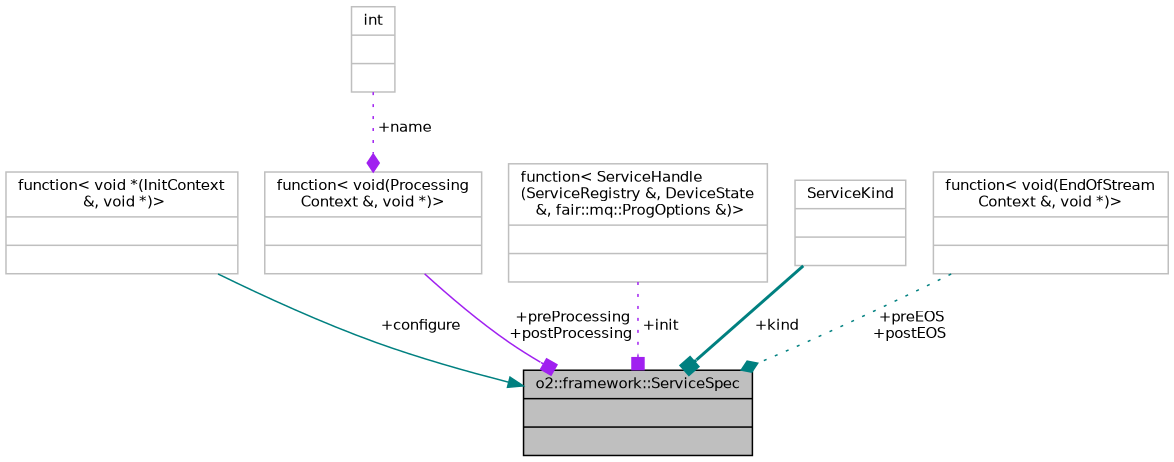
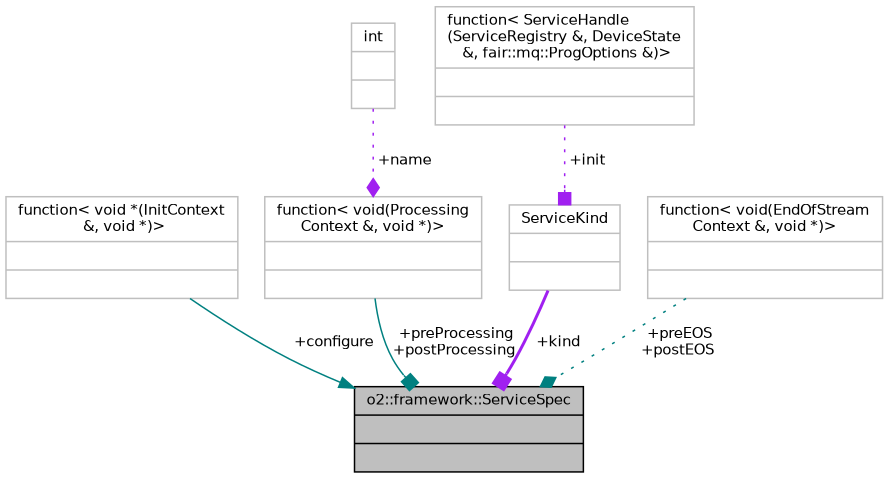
  digraph {
    node [color=grey75 fontname=Helvetica fontsize=10 shape=record]
    edge [arrowhead=box color=teal fontname=Helvetica fontsize=10 labelfontname=Helvetica labelfontsize=10 style=dotted]
    n1 [color=black fillcolor=grey75 fontcolor=black height=0.2 label="{o2::framework::ServiceSpec\n||}" style=filled width=0.4]
    n2 [height=0.2 label="{function\< void *(InitContext\l &, void *)\>\n||}" width=0.4]
    n3 [height=0.2 label="{function\< void(Processing\lContext &, void *)\>\n||}" width=0.4]
    n4 [height=0.2 label="{function\< ServiceHandle\l(ServiceRegistry &, DeviceState\l &, fair::mq::ProgOptions &)\>\n||}" width=0.4]
    n5 [height=0.2 label="{int\n||}" width=0.4]
    n6 [height=0.2 label="{ServiceKind\n||}" width=0.4]
    n7 [height=0.2 label="{function\< void(EndOfStream\lContext &, void *)\>\n||}" width=0.4]
    n2 -> n1 [arrowhead=normal label=" +configure" style=solid]
-   n3 -> n1 [color=purple label=" +preProcessing\n+postProcessing" style=solid]
-   n4 -> n1 [color=purple label=" +init"]
+   n3 -> n1 [label=" +preProcessing\n+postProcessing" style=solid]
+   n4 -> n6 [color=purple label=" +init"]
    n5 -> n3 [arrowhead=diamond color=purple label=" +name"]
-   n6 -> n1 [label=" +kind" style=bold]
+   n6 -> n1 [color=purple label=" +kind" style=bold]
    n7 -> n1 [arrowhead=diamond label=" +preEOS\n+postEOS"]
  }
